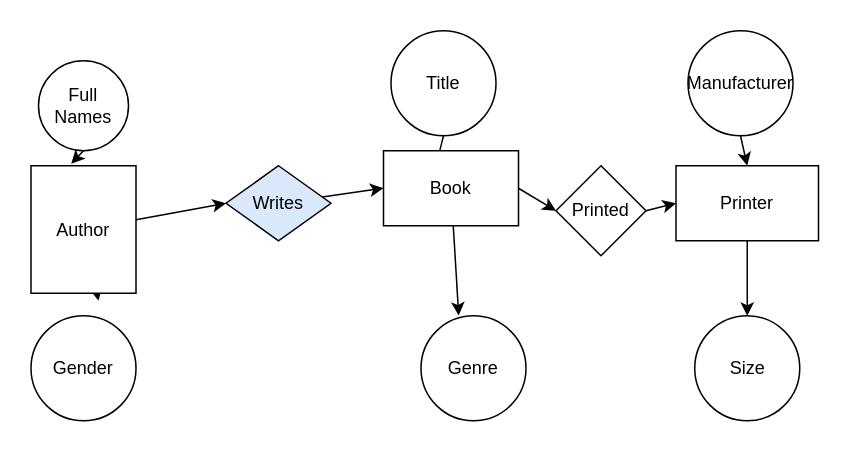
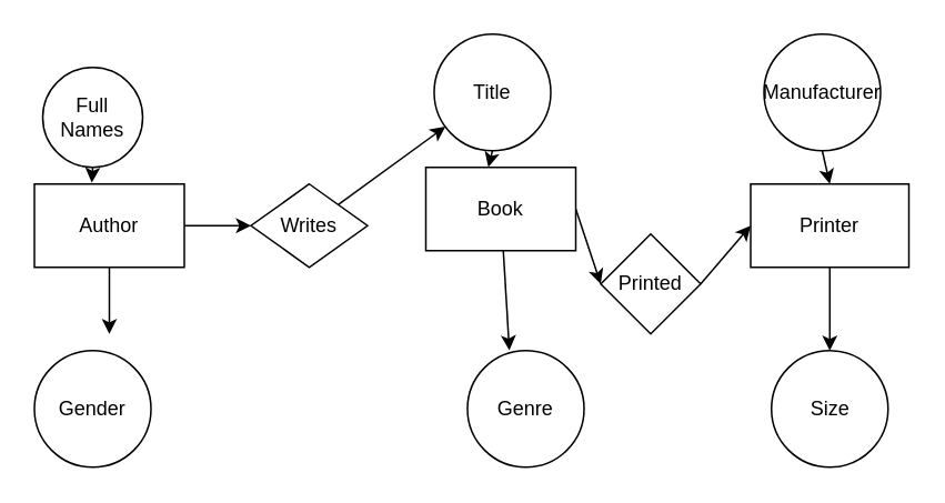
  <mxCell id="0" />
  <mxCell id="1" parent="0" />
  <mxCell id="2" style="edgeStyle=none;html=1;exitX=1;exitY=0.5;exitDx=0;exitDy=0;entryX=0;entryY=0.5;entryDx=0;entryDy=0;" edge="1" parent="1" source="4" target="13"><mxGeometry relative="1" as="geometry" /></mxCell>
  <mxCell id="3" style="edgeStyle=none;html=1;entryX=0.359;entryY=-0.002;entryDx=0;entryDy=0;entryPerimeter=0;" edge="1" parent="1" source="4" target="17"><mxGeometry relative="1" as="geometry" /></mxCell>
  <mxCell id="4" value="Book" style="rounded=0;whiteSpace=wrap;html=1;" vertex="1" parent="1"><mxGeometry x="255" y="100" width="90" height="50" as="geometry" /></mxCell>
  <mxCell id="5" style="edgeStyle=none;html=1;entryX=0;entryY=0.5;entryDx=0;entryDy=0;" edge="1" parent="1" source="7" target="9"><mxGeometry relative="1" as="geometry" /></mxCell>
  <mxCell id="6" style="edgeStyle=none;html=1;" edge="1" parent="1" source="7"><mxGeometry relative="1" as="geometry"><mxPoint x="65" y="200" as="targetPoint" /></mxGeometry></mxCell>
- <mxCell id="7" value="Author" style="rounded=0;whiteSpace=wrap;html=1;" vertex="1" parent="1"><mxGeometry x="20" y="110" width="70" height="85" as="geometry" /></mxCell>
- <mxCell id="8" style="edgeStyle=none;html=1;entryX=0;entryY=0.5;entryDx=0;entryDy=0;" edge="1" parent="1" source="9" target="4"><mxGeometry relative="1" as="geometry" /></mxCell>
- <mxCell id="9" value="Writes" style="rhombus;whiteSpace=wrap;html=1;fillColor=#dae8fc;" vertex="1" parent="1"><mxGeometry x="150" y="110" width="70" height="50" as="geometry" /></mxCell>
+ <mxCell id="7" value="Author" style="rounded=0;whiteSpace=wrap;html=1;" vertex="1" parent="1"><mxGeometry x="20" y="110" width="90" height="50" as="geometry" /></mxCell>
+ <mxCell id="8" style="edgeStyle=none;html=1;" edge="1" parent="1" source="9" target="19"><mxGeometry relative="1" as="geometry" /></mxCell>
+ <mxCell id="9" value="Writes" style="rhombus;whiteSpace=wrap;html=1;" vertex="1" parent="1"><mxGeometry x="150" y="110" width="70" height="50" as="geometry" /></mxCell>
  <mxCell id="10" style="edgeStyle=none;html=1;entryX=0.5;entryY=0;entryDx=0;entryDy=0;" edge="1" parent="1" source="11" target="22"><mxGeometry relative="1" as="geometry" /></mxCell>
  <mxCell id="11" value="Printer" style="rounded=0;whiteSpace=wrap;html=1;" vertex="1" parent="1"><mxGeometry x="450" y="110" width="95" height="50" as="geometry" /></mxCell>
  <mxCell id="12" style="edgeStyle=none;html=1;exitX=1;exitY=0.5;exitDx=0;exitDy=0;entryX=0;entryY=0.5;entryDx=0;entryDy=0;" edge="1" parent="1" source="13" target="11"><mxGeometry relative="1" as="geometry" /></mxCell>
- <mxCell id="13" value="Printed" style="rhombus;whiteSpace=wrap;html=1;" vertex="1" parent="1"><mxGeometry x="370" y="110" width="60" height="60" as="geometry" /></mxCell>
+ <mxCell id="13" value="Printed" style="rhombus;whiteSpace=wrap;html=1;" vertex="1" parent="1"><mxGeometry x="360" y="140" width="60" height="60" as="geometry" /></mxCell>
  <mxCell id="14" value="Gender" style="ellipse;whiteSpace=wrap;html=1;aspect=fixed;" vertex="1" parent="1"><mxGeometry x="20" y="210" width="70" height="70" as="geometry" /></mxCell>
  <mxCell id="15" style="edgeStyle=none;html=1;exitX=0.5;exitY=1;exitDx=0;exitDy=0;entryX=0.383;entryY=-0.016;entryDx=0;entryDy=0;entryPerimeter=0;" edge="1" parent="1" source="16" target="7"><mxGeometry relative="1" as="geometry" /></mxCell>
  <mxCell id="16" value="Full Names" style="ellipse;whiteSpace=wrap;html=1;aspect=fixed;" vertex="1" parent="1"><mxGeometry x="25" y="40" width="60" height="60" as="geometry" /></mxCell>
  <mxCell id="17" value="Genre" style="ellipse;whiteSpace=wrap;html=1;aspect=fixed;" vertex="1" parent="1"><mxGeometry x="280" y="210" width="70" height="70" as="geometry" /></mxCell>
- <mxCell id="18" style="edgeStyle=none;html=1;exitX=0.5;exitY=1;exitDx=0;exitDy=0;entryX=0.417;entryY=-0.002;entryDx=0;entryDy=0;entryPerimeter=0;endArrow=none;" edge="1" parent="1" source="19" target="4"><mxGeometry relative="1" as="geometry" /></mxCell>
+ <mxCell id="18" style="edgeStyle=none;html=1;exitX=0.5;exitY=1;exitDx=0;exitDy=0;entryX=0.417;entryY=-0.002;entryDx=0;entryDy=0;entryPerimeter=0;" edge="1" parent="1" source="19" target="4"><mxGeometry relative="1" as="geometry" /></mxCell>
  <mxCell id="19" value="Title" style="ellipse;whiteSpace=wrap;html=1;aspect=fixed;" vertex="1" parent="1"><mxGeometry x="260" y="20" width="70" height="70" as="geometry" /></mxCell>
  <mxCell id="20" style="edgeStyle=none;html=1;exitX=0.5;exitY=1;exitDx=0;exitDy=0;entryX=0.5;entryY=0;entryDx=0;entryDy=0;" edge="1" parent="1" source="21" target="11"><mxGeometry relative="1" as="geometry" /></mxCell>
  <mxCell id="21" value="Manufacturer" style="ellipse;whiteSpace=wrap;html=1;aspect=fixed;" vertex="1" parent="1"><mxGeometry x="458" y="20" width="70" height="70" as="geometry" /></mxCell>
  <mxCell id="22" value="Size" style="ellipse;whiteSpace=wrap;html=1;aspect=fixed;" vertex="1" parent="1"><mxGeometry x="462.5" y="210" width="70" height="70" as="geometry" /></mxCell>
